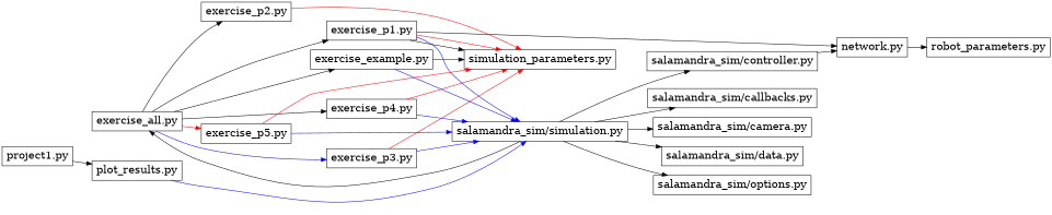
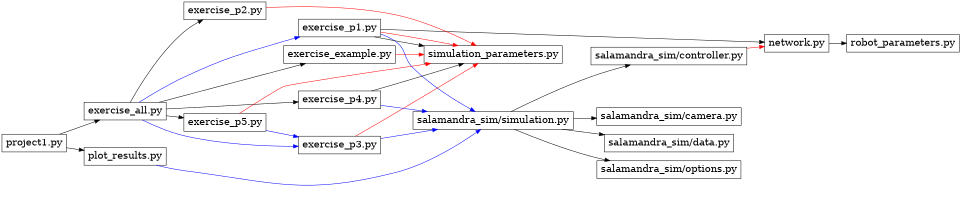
  digraph {
    color=black
    rankdir=LR
    node [color=black fontsize=20 shape=box]
    "project1.py"
    "exercise_all.py"
    "plot_results.py"
    "exercise_example.py"
    "exercise_p1.py"
    "exercise_p2.py"
    "exercise_p3.py"
    "exercise_p4.py"
    "exercise_p5.py"
    "salamandra_sim/simulation.py"
    "simulation_parameters.py"
    "network.py"
    "salamandra_sim/data.py"
    "salamandra_sim/options.py"
    "salamandra_sim/controller.py"
-   "salamandra_sim/callbacks.py"
    "salamandra_sim/camera.py"
    "robot_parameters.py"
-   "salamandra_sim/simulation.py" -> "exercise_all.py"
+   "project1.py" -> "exercise_all.py"
    "project1.py" -> "plot_results.py"
    "exercise_all.py" -> "exercise_example.py"
-   "exercise_all.py" -> "exercise_p1.py"
+   "exercise_all.py" -> "exercise_p1.py" [color=blue]
    "exercise_all.py" -> "exercise_p2.py"
    "exercise_all.py" -> "exercise_p3.py" [color=blue]
    "exercise_all.py" -> "exercise_p4.py"
-   "exercise_all.py" -> "exercise_p5.py" [color=red]
+   "exercise_all.py" -> "exercise_p5.py"
    "plot_results.py" -> "salamandra_sim/simulation.py" [color=blue]
-   "exercise_example.py" -> "salamandra_sim/simulation.py" [color=blue]
-   "exercise_example.py" -> "simulation_parameters.py" [color=black]
+   "exercise_example.py" -> "simulation_parameters.py" [color=red]
    "exercise_p1.py" -> "salamandra_sim/simulation.py" [color=blue]
    "exercise_p1.py" -> "simulation_parameters.py"
    "exercise_p1.py" -> "simulation_parameters.py" [color=red]
    "exercise_p1.py" -> "network.py"
    "exercise_p2.py" -> "simulation_parameters.py" [color=red]
    "exercise_p3.py" -> "salamandra_sim/simulation.py" [color=blue]
    "exercise_p3.py" -> "simulation_parameters.py" [color=red]
    "exercise_p4.py" -> "salamandra_sim/simulation.py" [color=blue]
-   "exercise_p4.py" -> "simulation_parameters.py" [color=red]
-   "exercise_p5.py" -> "salamandra_sim/simulation.py" [color=blue]
+   "exercise_p4.py" -> "simulation_parameters.py" [color=black]
+   "exercise_p5.py" -> "exercise_p3.py" [color=blue]
    "exercise_p5.py" -> "simulation_parameters.py" [color=red]
    "salamandra_sim/simulation.py" -> "salamandra_sim/data.py"
    "salamandra_sim/simulation.py" -> "salamandra_sim/options.py"
    "salamandra_sim/simulation.py" -> "salamandra_sim/controller.py"
-   "salamandra_sim/simulation.py" -> "salamandra_sim/callbacks.py"
    "salamandra_sim/simulation.py" -> "salamandra_sim/camera.py"
    "network.py" -> "robot_parameters.py"
-   "salamandra_sim/controller.py" -> "network.py"
+   "salamandra_sim/controller.py" -> "network.py" [color=red]
  }
